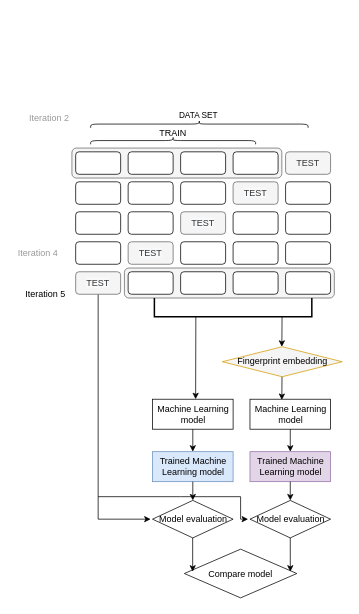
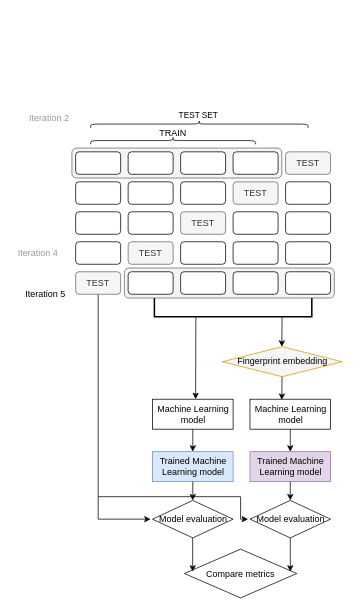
  <mxCell id="0" />
  <mxCell id="1" parent="0" />
  <mxCell id="2" value="" style="rounded=1;whiteSpace=wrap;html=1;fillColor=#f5f5f5;fontColor=#333333;strokeColor=#666666;" parent="1" vertex="1"><mxGeometry x="95" y="197" width="280" height="40" as="geometry" /></mxCell>
  <mxCell id="3" value="" style="rounded=1;whiteSpace=wrap;html=1;fillColor=#f5f5f5;fontColor=#333333;strokeColor=#666666;" parent="1" vertex="1"><mxGeometry x="165" y="357" width="280" height="40" as="geometry" /></mxCell>
  <mxCell id="4" value="" style="rounded=1;whiteSpace=wrap;html=1;" parent="1" vertex="1"><mxGeometry x="100" y="202" width="60" height="30" as="geometry" /></mxCell>
  <mxCell id="5" value="" style="rounded=1;whiteSpace=wrap;html=1;" parent="1" vertex="1"><mxGeometry x="170" y="202" width="60" height="30" as="geometry" /></mxCell>
  <mxCell id="6" value="" style="rounded=1;whiteSpace=wrap;html=1;" parent="1" vertex="1"><mxGeometry x="240" y="202" width="60" height="30" as="geometry" /></mxCell>
  <mxCell id="7" value="" style="rounded=1;whiteSpace=wrap;html=1;" parent="1" vertex="1"><mxGeometry x="310" y="202" width="60" height="30" as="geometry" /></mxCell>
  <mxCell id="8" value="TEST" style="rounded=1;whiteSpace=wrap;html=1;fillColor=#f5f5f5;fontColor=#333333;strokeColor=#666666;" parent="1" vertex="1"><mxGeometry x="380" y="202" width="60" height="30" as="geometry" /></mxCell>
  <mxCell id="9" value="" style="rounded=1;whiteSpace=wrap;html=1;" parent="1" vertex="1"><mxGeometry x="170" y="242" width="60" height="30" as="geometry" /></mxCell>
  <mxCell id="10" value="" style="rounded=1;whiteSpace=wrap;html=1;" parent="1" vertex="1"><mxGeometry x="100" y="242" width="60" height="30" as="geometry" /></mxCell>
  <mxCell id="11" value="" style="rounded=1;whiteSpace=wrap;html=1;" parent="1" vertex="1"><mxGeometry x="240" y="242" width="60" height="30" as="geometry" /></mxCell>
  <mxCell id="12" value="" style="rounded=1;whiteSpace=wrap;html=1;" parent="1" vertex="1"><mxGeometry x="100" y="282" width="60" height="30" as="geometry" /></mxCell>
  <mxCell id="13" value="&#10;&#10;&lt;span style=&quot;color: rgb(51, 51, 51); font-family: helvetica; font-size: 12px; font-style: normal; font-weight: 400; letter-spacing: normal; text-align: center; text-indent: 0px; text-transform: none; word-spacing: 0px; background-color: rgb(248, 249, 250); display: inline; float: none;&quot;&gt;TEST&lt;/span&gt;&#10;&#10;" style="rounded=1;whiteSpace=wrap;html=1;fillColor=#f5f5f5;fontColor=#333333;strokeColor=#666666;" parent="1" vertex="1"><mxGeometry x="310" y="242" width="60" height="30" as="geometry" /></mxCell>
  <mxCell id="14" value="" style="rounded=1;whiteSpace=wrap;html=1;" parent="1" vertex="1"><mxGeometry x="380" y="242" width="60" height="30" as="geometry" /></mxCell>
  <mxCell id="15" value="" style="rounded=1;whiteSpace=wrap;html=1;" parent="1" vertex="1"><mxGeometry x="170" y="282" width="60" height="30" as="geometry" /></mxCell>
  <mxCell id="16" value="&#10;&#10;&lt;span style=&quot;color: rgb(51, 51, 51); font-family: helvetica; font-size: 12px; font-style: normal; font-weight: 400; letter-spacing: normal; text-align: center; text-indent: 0px; text-transform: none; word-spacing: 0px; background-color: rgb(248, 249, 250); display: inline; float: none;&quot;&gt;TEST&lt;/span&gt;&#10;&#10;" style="rounded=1;whiteSpace=wrap;html=1;fillColor=#f5f5f5;fontColor=#333333;strokeColor=#666666;" parent="1" vertex="1"><mxGeometry x="240" y="282" width="60" height="30" as="geometry" /></mxCell>
  <mxCell id="17" value="" style="rounded=1;whiteSpace=wrap;html=1;" parent="1" vertex="1"><mxGeometry x="170" y="362" width="60" height="30" as="geometry" /></mxCell>
  <mxCell id="18" style="edgeStyle=orthogonalEdgeStyle;rounded=0;orthogonalLoop=1;jettySize=auto;html=1;exitX=0.5;exitY=1;exitDx=0;exitDy=0;" parent="1" source="19" edge="1"><mxGeometry relative="1" as="geometry"><mxPoint x="200" y="692" as="targetPoint" /><Array as="points"><mxPoint x="130" y="692" /></Array></mxGeometry></mxCell>
  <mxCell id="19" value="&#10;&#10;&lt;span style=&quot;color: rgb(51, 51, 51); font-family: helvetica; font-size: 12px; font-style: normal; font-weight: 400; letter-spacing: normal; text-align: center; text-indent: 0px; text-transform: none; word-spacing: 0px; background-color: rgb(248, 249, 250); display: inline; float: none;&quot;&gt;TEST&lt;/span&gt;&#10;&#10;" style="rounded=1;whiteSpace=wrap;html=1;fillColor=#f5f5f5;fontColor=#333333;strokeColor=#666666;" parent="1" vertex="1"><mxGeometry x="100" y="362" width="60" height="30" as="geometry" /></mxCell>
  <mxCell id="20" value="" style="rounded=1;whiteSpace=wrap;html=1;" parent="1" vertex="1"><mxGeometry x="240" y="362" width="60" height="30" as="geometry" /></mxCell>
  <mxCell id="21" value="" style="rounded=1;whiteSpace=wrap;html=1;" parent="1" vertex="1"><mxGeometry x="380" y="362" width="60" height="30" as="geometry" /></mxCell>
  <mxCell id="22" value="" style="rounded=1;whiteSpace=wrap;html=1;" parent="1" vertex="1"><mxGeometry x="310" y="362" width="60" height="30" as="geometry" /></mxCell>
  <mxCell id="23" value="" style="rounded=1;whiteSpace=wrap;html=1;" parent="1" vertex="1"><mxGeometry x="310" y="322" width="60" height="30" as="geometry" /></mxCell>
  <mxCell id="24" value="" style="rounded=1;whiteSpace=wrap;html=1;" parent="1" vertex="1"><mxGeometry x="380" y="322" width="60" height="30" as="geometry" /></mxCell>
  <mxCell id="25" value="" style="rounded=1;whiteSpace=wrap;html=1;" parent="1" vertex="1"><mxGeometry x="240" y="322" width="60" height="30" as="geometry" /></mxCell>
  <mxCell id="26" value="&#10;&#10;&lt;span style=&quot;color: rgb(51, 51, 51); font-family: helvetica; font-size: 12px; font-style: normal; font-weight: 400; letter-spacing: normal; text-align: center; text-indent: 0px; text-transform: none; word-spacing: 0px; background-color: rgb(248, 249, 250); display: inline; float: none;&quot;&gt;TEST&lt;/span&gt;&#10;&#10;" style="rounded=1;whiteSpace=wrap;html=1;fillColor=#f5f5f5;fontColor=#333333;strokeColor=#666666;" parent="1" vertex="1"><mxGeometry x="170" y="322" width="60" height="30" as="geometry" /></mxCell>
  <mxCell id="27" value="" style="rounded=1;whiteSpace=wrap;html=1;" parent="1" vertex="1"><mxGeometry x="100" y="322" width="60" height="30" as="geometry" /></mxCell>
  <mxCell id="28" value="" style="rounded=1;whiteSpace=wrap;html=1;" parent="1" vertex="1"><mxGeometry x="380" y="282" width="60" height="30" as="geometry" /></mxCell>
  <mxCell id="29" value="" style="rounded=1;whiteSpace=wrap;html=1;" parent="1" vertex="1"><mxGeometry x="310" y="282" width="60" height="30" as="geometry" /></mxCell>
  <mxCell id="30" value="TRAIN" style="text;html=1;strokeColor=none;fillColor=none;align=center;verticalAlign=middle;whiteSpace=wrap;rounded=0;" parent="1" vertex="1"><mxGeometry x="200" width="60" height="30" as="geometry" y="162" /></mxCell>
  <mxCell id="31" value="" style="strokeWidth=2;html=1;shape=mxgraph.flowchart.annotation_1;align=left;pointerEvents=1;rotation=-90;" parent="1" vertex="1"><mxGeometry x="297.5" y="304.5" width="25" height="210" as="geometry" /></mxCell>
  <mxCell id="32" value="" style="endArrow=classic;html=1;rounded=0;exitX=0.013;exitY=0.811;exitDx=0;exitDy=0;exitPerimeter=0;" parent="1" source="31" edge="1"><mxGeometry width="50" height="50" relative="1" as="geometry"><mxPoint x="320" y="442" as="sourcePoint" /><mxPoint x="375" y="462" as="targetPoint" /></mxGeometry></mxCell>
  <mxCell id="33" value="" style="endArrow=classic;html=1;rounded=0;exitX=0.013;exitY=0.811;exitDx=0;exitDy=0;exitPerimeter=0;" parent="1" edge="1"><mxGeometry width="50" height="50" relative="1" as="geometry"><mxPoint x="260.31" y="422.005" as="sourcePoint" /><mxPoint x="260" y="532" as="targetPoint" /></mxGeometry></mxCell>
  <mxCell id="34" value="" style="endArrow=classic;html=1;rounded=0;exitX=0.013;exitY=0.811;exitDx=0;exitDy=0;exitPerimeter=0;" parent="1" edge="1"><mxGeometry width="50" height="50" relative="1" as="geometry"><mxPoint x="375.31" y="492.675" as="sourcePoint" /><mxPoint x="375" y="533" as="targetPoint" /></mxGeometry></mxCell>
  <mxCell id="35" value="Fingerprint embedding" style="rhombus;whiteSpace=wrap;html=1;fillColor=#f5f5f5;strokeColor=#d79b00;" parent="1" vertex="1"><mxGeometry x="295.5" y="462" width="160" height="40" as="geometry" /></mxCell>
  <mxCell id="36" value="Machine Learning model" style="rounded=0;whiteSpace=wrap;html=1;" parent="1" vertex="1"><mxGeometry x="202.5" y="532" width="107.5" height="40" as="geometry" /></mxCell>
  <mxCell id="37" value="Machine Learning model" style="rounded=0;whiteSpace=wrap;html=1;" parent="1" vertex="1"><mxGeometry x="332.5" y="532" width="107.5" height="40" as="geometry" /></mxCell>
  <mxCell id="38" value="Trained Machine Learning model" style="rounded=0;whiteSpace=wrap;html=1;fillColor=#dae8fc;strokeColor=#6c8ebf;" parent="1" vertex="1"><mxGeometry x="202.5" y="602" width="107.5" height="40" as="geometry" /></mxCell>
  <mxCell id="39" value="Trained Machine Learning model" style="rounded=0;whiteSpace=wrap;html=1;fillColor=#e1d5e7;strokeColor=#9673a6;" parent="1" vertex="1"><mxGeometry x="332.5" y="602" width="107.5" height="40" as="geometry" /></mxCell>
  <mxCell id="40" value="Model evaluation" style="rhombus;whiteSpace=wrap;html=1;" parent="1" vertex="1"><mxGeometry x="332.5" y="667" width="107.5" height="50" as="geometry" /></mxCell>
  <mxCell id="41" value="Model evaluation" style="rhombus;whiteSpace=wrap;html=1;" parent="1" vertex="1"><mxGeometry x="202.5" y="667" width="107.5" height="50" as="geometry" /></mxCell>
  <mxCell id="42" value="" style="endArrow=classic;html=1;rounded=0;" parent="1" edge="1"><mxGeometry width="50" height="50" relative="1" as="geometry"><mxPoint x="130" y="662" as="sourcePoint" /><mxPoint x="330" y="692" as="targetPoint" /><Array as="points"><mxPoint x="240" y="662" /><mxPoint x="320" y="662" /><mxPoint x="320" y="692" /></Array></mxGeometry></mxCell>
  <mxCell id="43" value="" style="endArrow=classic;html=1;rounded=0;exitX=0.5;exitY=1;exitDx=0;exitDy=0;entryX=0.5;entryY=0;entryDx=0;entryDy=0;" parent="1" source="38" target="41" edge="1"><mxGeometry width="50" height="50" relative="1" as="geometry"><mxPoint x="130" y="602" as="sourcePoint" /><mxPoint x="180" y="552" as="targetPoint" /></mxGeometry></mxCell>
  <mxCell id="44" value="" style="endArrow=classic;html=1;rounded=0;exitX=0.5;exitY=1;exitDx=0;exitDy=0;" parent="1" source="39" target="40" edge="1"><mxGeometry width="50" height="50" relative="1" as="geometry"><mxPoint x="266.25" y="652" as="sourcePoint" /><mxPoint x="266.25" y="677" as="targetPoint" /></mxGeometry></mxCell>
  <mxCell id="45" value="&lt;font color=&quot;#999999&quot;&gt;Iteration 2&lt;/font&gt;" style="text;html=1;strokeColor=none;fillColor=none;align=center;verticalAlign=middle;whiteSpace=wrap;rounded=0;" parent="1" vertex="1"><mxGeometry x="35" y="142" width="60" height="30" as="geometry" /></mxCell>
  <mxCell id="46" value="&lt;font color=&quot;#999999&quot;&gt;Iteration 4&lt;/font&gt;" style="text;html=1;strokeColor=none;fillColor=none;align=center;verticalAlign=middle;whiteSpace=wrap;rounded=0;" parent="1" vertex="1"><mxGeometry x="20" y="322" width="60" height="30" as="geometry" /></mxCell>
  <mxCell id="47" value="Iteration 5" style="text;html=1;strokeColor=none;fillColor=none;align=center;verticalAlign=middle;whiteSpace=wrap;rounded=0;" parent="1" vertex="1"><mxGeometry x="30" y="377" width="60" height="30" as="geometry" /></mxCell>
- <mxCell id="48" value="&lt;font color=&quot;#000000&quot;&gt;Compare model&lt;/font&gt;" style="rhombus;whiteSpace=wrap;html=1;fontColor=#999999;" parent="1" vertex="1"><mxGeometry x="245" y="732" width="150" height="65" as="geometry" /></mxCell>
+ <mxCell id="48" value="&lt;font color=&quot;#000000&quot;&gt;Compare metrics&lt;/font&gt;" style="rhombus;whiteSpace=wrap;html=1;fontColor=#999999;" parent="1" vertex="1"><mxGeometry x="245" y="732" width="150" height="65" as="geometry" /></mxCell>
  <mxCell id="49" value="" style="endArrow=classic;html=1;rounded=0;fontColor=#000000;exitX=0.5;exitY=1;exitDx=0;exitDy=0;entryX=0.942;entryY=0.462;entryDx=0;entryDy=0;entryPerimeter=0;" parent="1" source="40" target="48" edge="1"><mxGeometry width="50" height="50" relative="1" as="geometry"><mxPoint x="320" y="772" as="sourcePoint" /><mxPoint x="370" y="722" as="targetPoint" /></mxGeometry></mxCell>
  <mxCell id="50" value="" style="endArrow=classic;html=1;rounded=0;fontColor=#000000;exitX=0.5;exitY=1;exitDx=0;exitDy=0;entryX=0.942;entryY=0.462;entryDx=0;entryDy=0;entryPerimeter=0;" parent="1" edge="1"><mxGeometry width="50" height="50" relative="1" as="geometry"><mxPoint x="256.05" y="717" as="sourcePoint" /><mxPoint x="256.1" y="762.03" as="targetPoint" /></mxGeometry></mxCell>
  <mxCell id="51" value="" style="endArrow=classic;html=1;rounded=0;fontColor=#000000;exitX=0.5;exitY=1;exitDx=0;exitDy=0;entryX=0.5;entryY=0;entryDx=0;entryDy=0;" parent="1" source="36" target="38" edge="1"><mxGeometry width="50" height="50" relative="1" as="geometry"><mxPoint x="90" y="772" as="sourcePoint" /><mxPoint x="140" y="722" as="targetPoint" /></mxGeometry></mxCell>
  <mxCell id="52" value="" style="endArrow=classic;html=1;rounded=0;fontColor=#000000;exitX=0.5;exitY=1;exitDx=0;exitDy=0;entryX=0.5;entryY=0;entryDx=0;entryDy=0;" parent="1" source="37" target="39" edge="1"><mxGeometry width="50" height="50" relative="1" as="geometry"><mxPoint x="266.25" y="582" as="sourcePoint" /><mxPoint x="266.25" y="612" as="targetPoint" /></mxGeometry></mxCell>
  <mxCell id="53" value="" style="shape=curlyBracket;whiteSpace=wrap;html=1;rounded=1;flipH=1;fontColor=#000000;rotation=-90;" parent="1" vertex="1"><mxGeometry x="225" y="77" width="10" height="220" as="geometry" /></mxCell>
  <mxCell id="54" value="" style="shape=curlyBracket;whiteSpace=wrap;html=1;rounded=1;flipH=1;fontColor=#000000;rotation=-90;" parent="1" vertex="1"><mxGeometry x="260" y="20" width="10" height="290" as="geometry" /></mxCell>
- <mxCell id="55" value="DATA SET" style="text;html=1;strokeColor=none;fillColor=none;align=center;verticalAlign=middle;whiteSpace=wrap;rounded=0;fontSize=11;fontColor=#000000;" parent="1" vertex="1"><mxGeometry x="233.5" y="139" width="60" height="30" as="geometry" /></mxCell>
+ <mxCell id="55" value="TEST SET" style="text;html=1;strokeColor=none;fillColor=none;align=center;verticalAlign=middle;whiteSpace=wrap;rounded=0;fontSize=11;fontColor=#000000;" parent="1" vertex="1"><mxGeometry x="233.5" y="139" width="60" height="30" as="geometry" /></mxCell>
